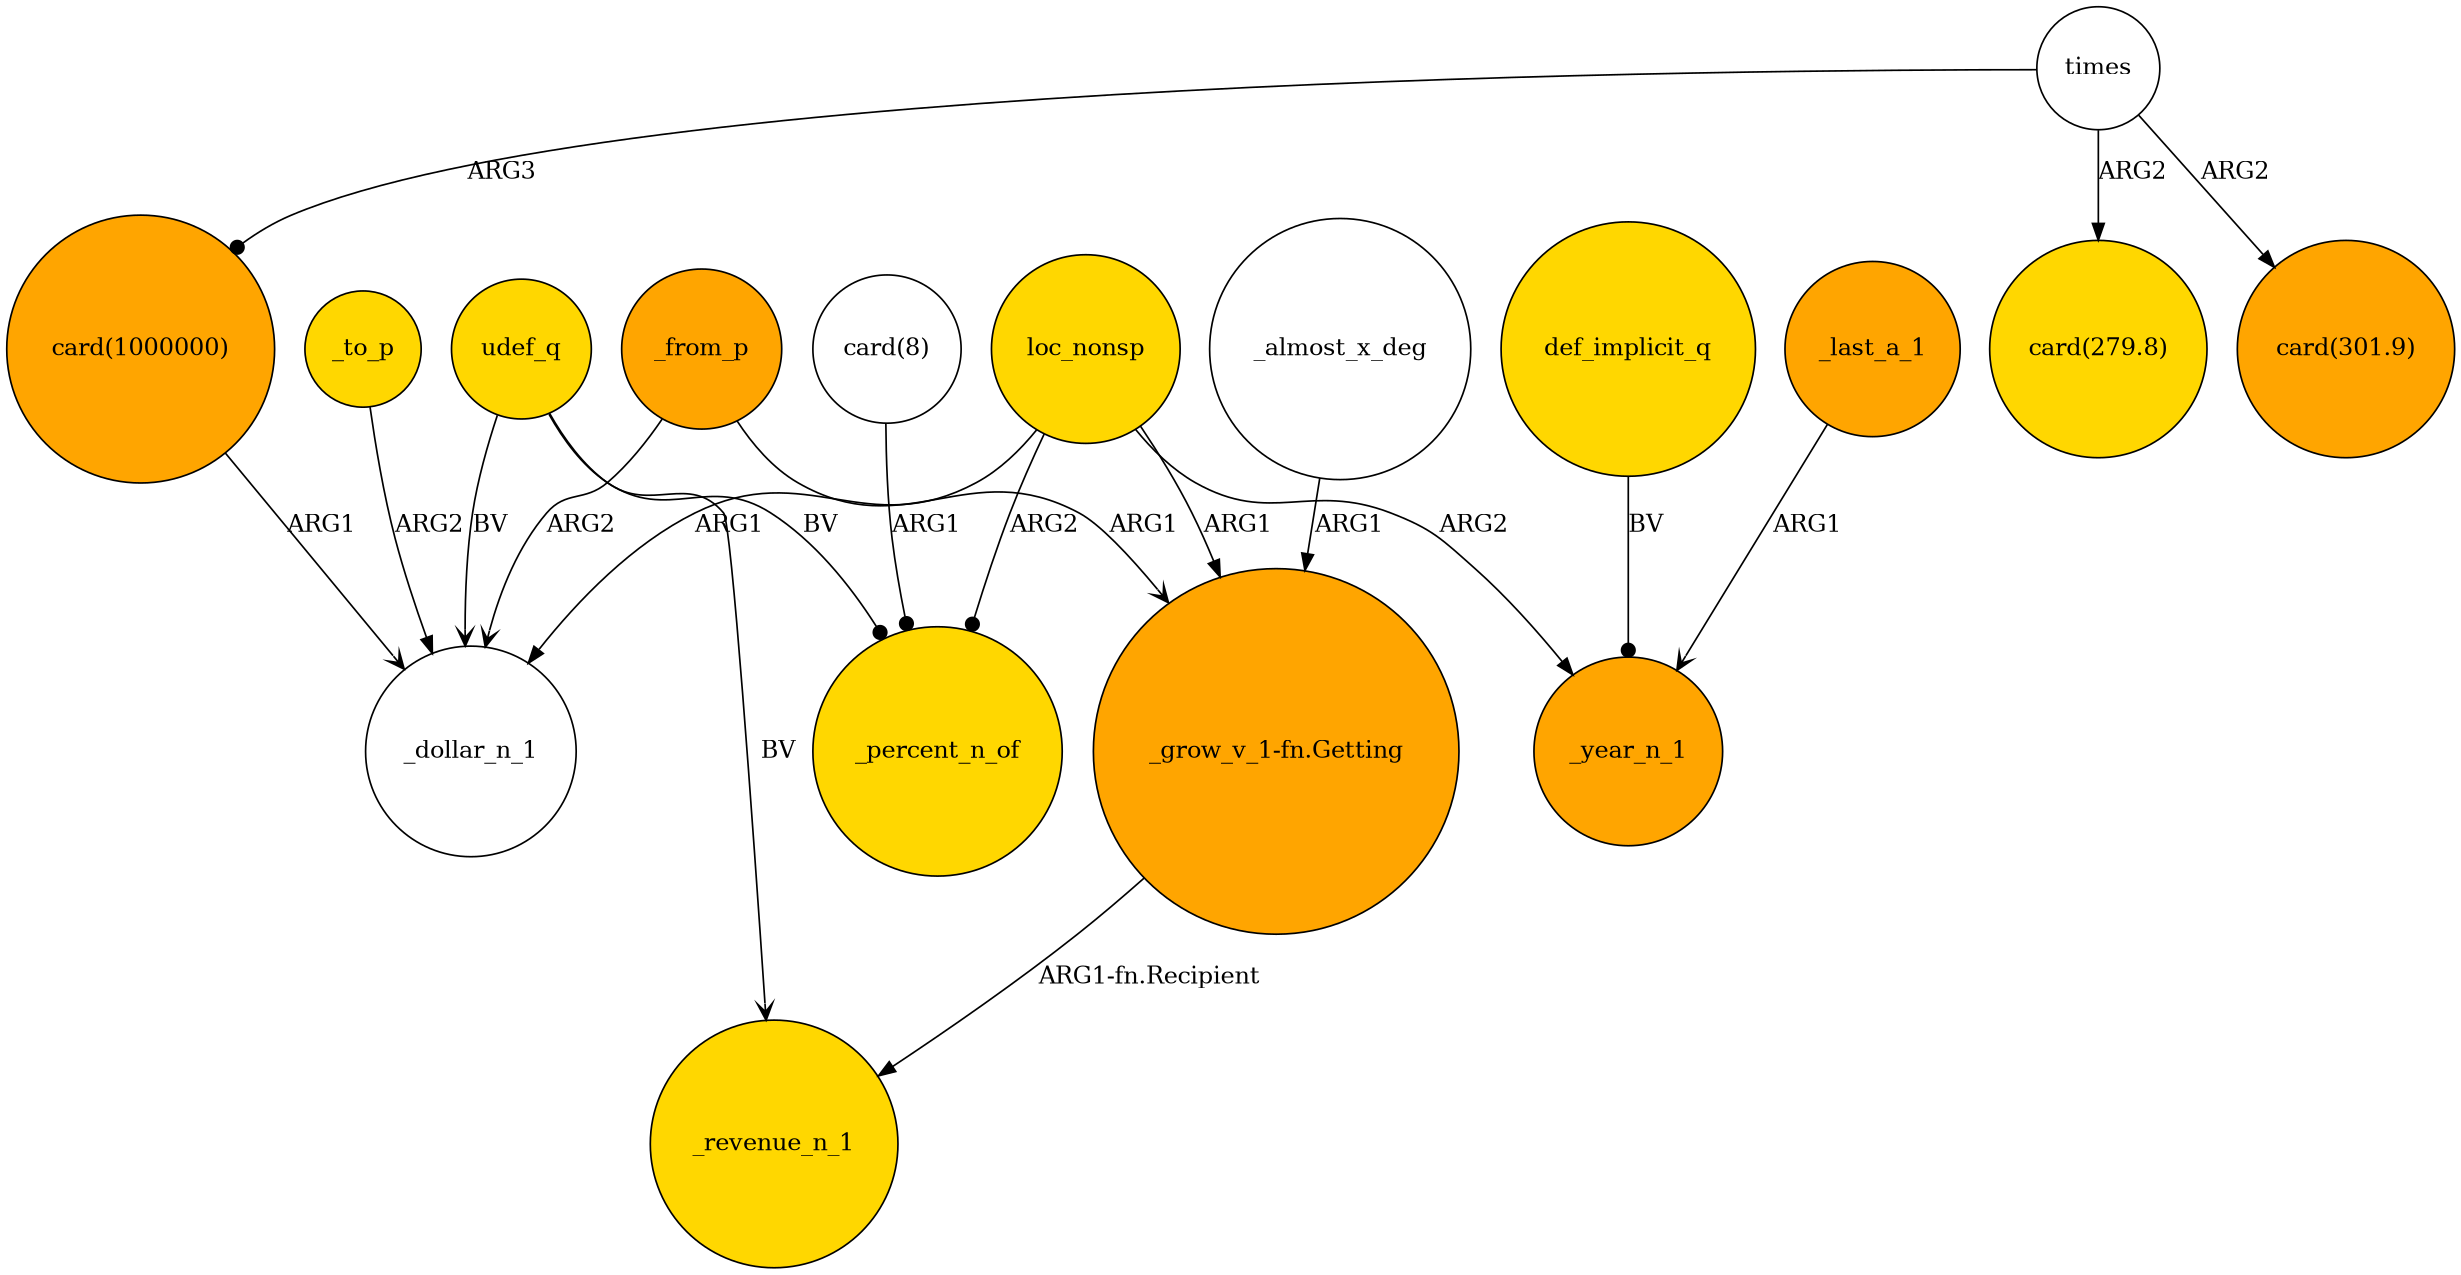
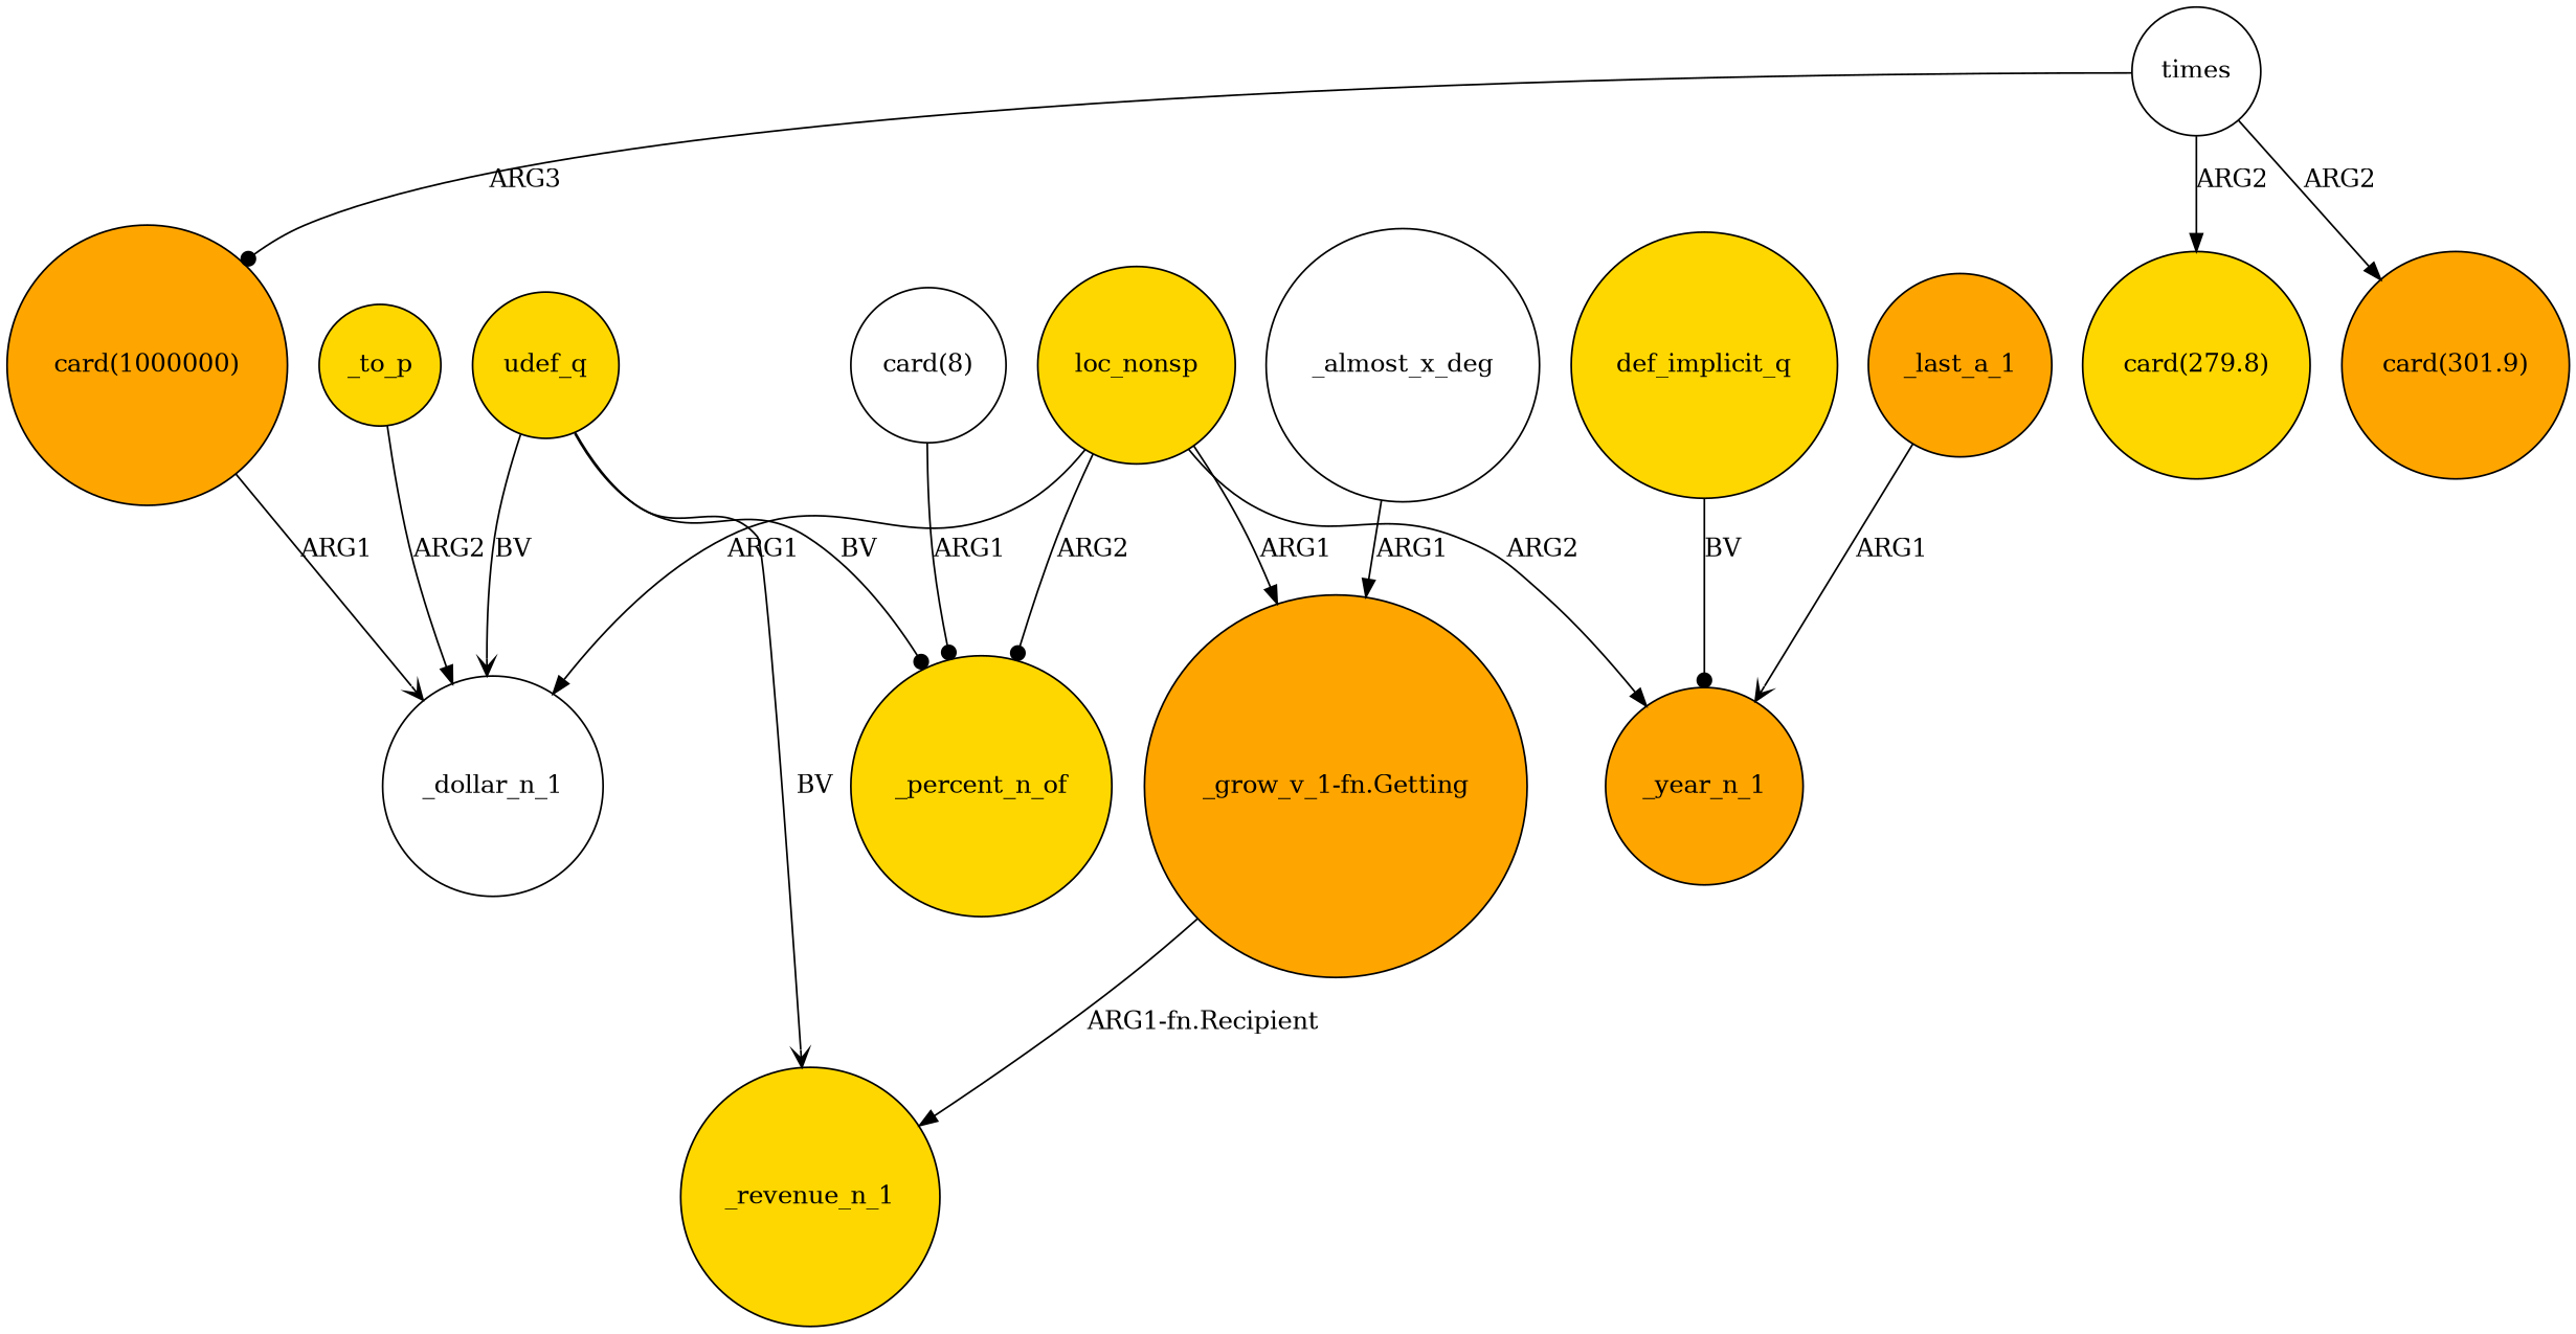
  digraph {
    node [fillcolor=gold shape=circle style=filled]
    edge [arrowhead=normal]
    _dollar_n_1 [fillcolor=white]
    _to_p
    "_grow_v_1-fn.Getting" [fillcolor=orange]
    _revenue_n_1
    loc_nonsp
    _year_n_1 [fillcolor=orange]
    _percent_n_of
    _almost_x_deg [fillcolor=white]
    def_implicit_q
    times [fillcolor=white]
    "card(1000000)" [fillcolor=orange]
    "card(279.8)"
    "card(301.9)" [fillcolor=orange]
    "card(8)" [fillcolor=white]
    udef_q
    _last_a_1 [fillcolor=orange]
-   _from_p [fillcolor=orange]
    _to_p -> _dollar_n_1 [label=ARG2]
    "_grow_v_1-fn.Getting" -> _revenue_n_1 [label="ARG1-fn.Recipient"]
    loc_nonsp -> _dollar_n_1 [label=ARG1]
    loc_nonsp -> "_grow_v_1-fn.Getting" [label=ARG1]
    loc_nonsp -> _year_n_1 [label=ARG2]
    loc_nonsp -> _percent_n_of [arrowhead=dot label=ARG2]
    _almost_x_deg -> "_grow_v_1-fn.Getting" [label=ARG1]
    def_implicit_q -> _year_n_1 [arrowhead=dot label=BV]
    times -> "card(1000000)" [arrowhead=dot label=ARG3]
    times -> "card(279.8)" [label=ARG2]
    times -> "card(301.9)" [label=ARG2]
    "card(1000000)" -> _dollar_n_1 [arrowhead=vee label=ARG1]
    "card(8)" -> _percent_n_of [arrowhead=dot label=ARG1]
    udef_q -> _dollar_n_1 [arrowhead=vee label=BV]
    udef_q -> _revenue_n_1 [arrowhead=vee label=BV]
    udef_q -> _percent_n_of [arrowhead=dot label=BV]
    _last_a_1 -> _year_n_1 [arrowhead=vee label=ARG1]
-   _from_p -> _dollar_n_1 [arrowhead=vee label=ARG2]
-   _from_p -> "_grow_v_1-fn.Getting" [arrowhead=vee label=ARG1]
  }
